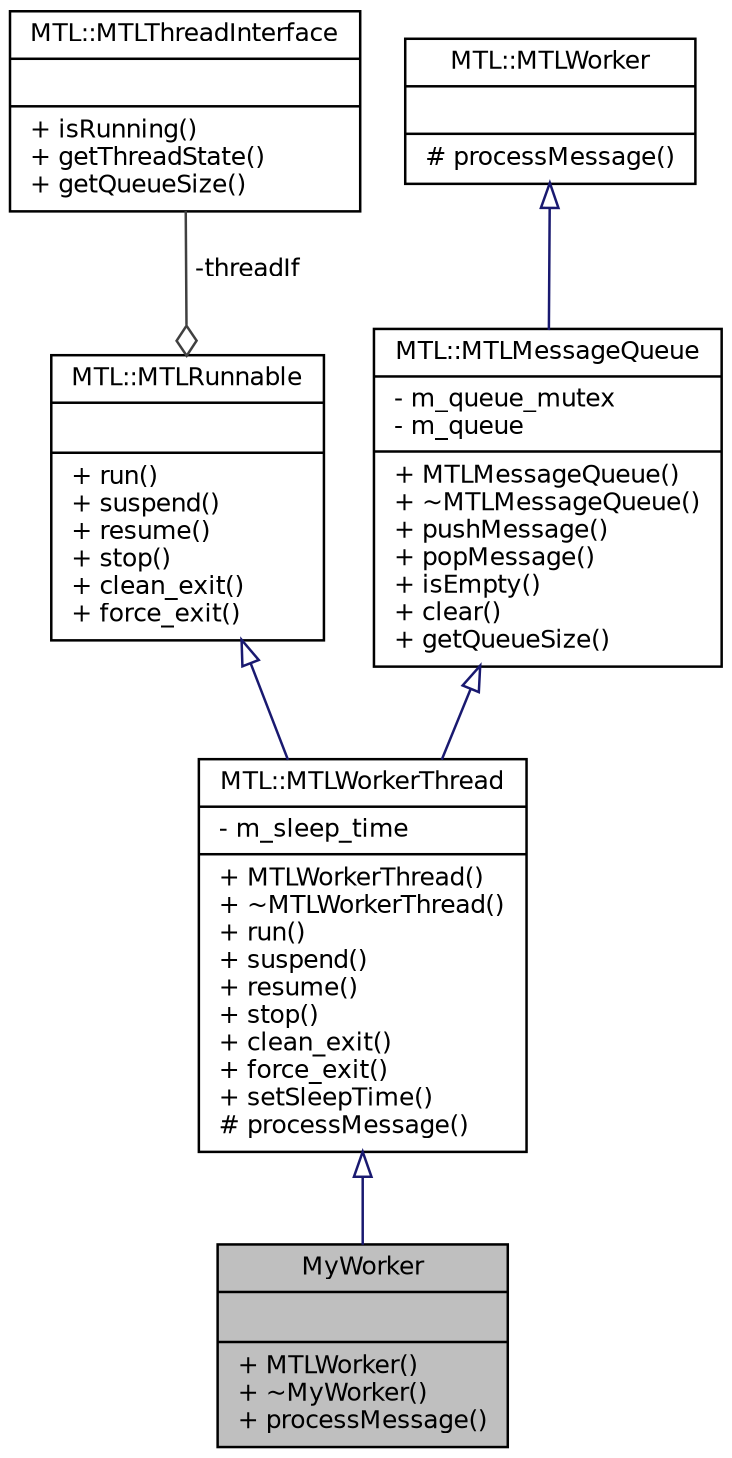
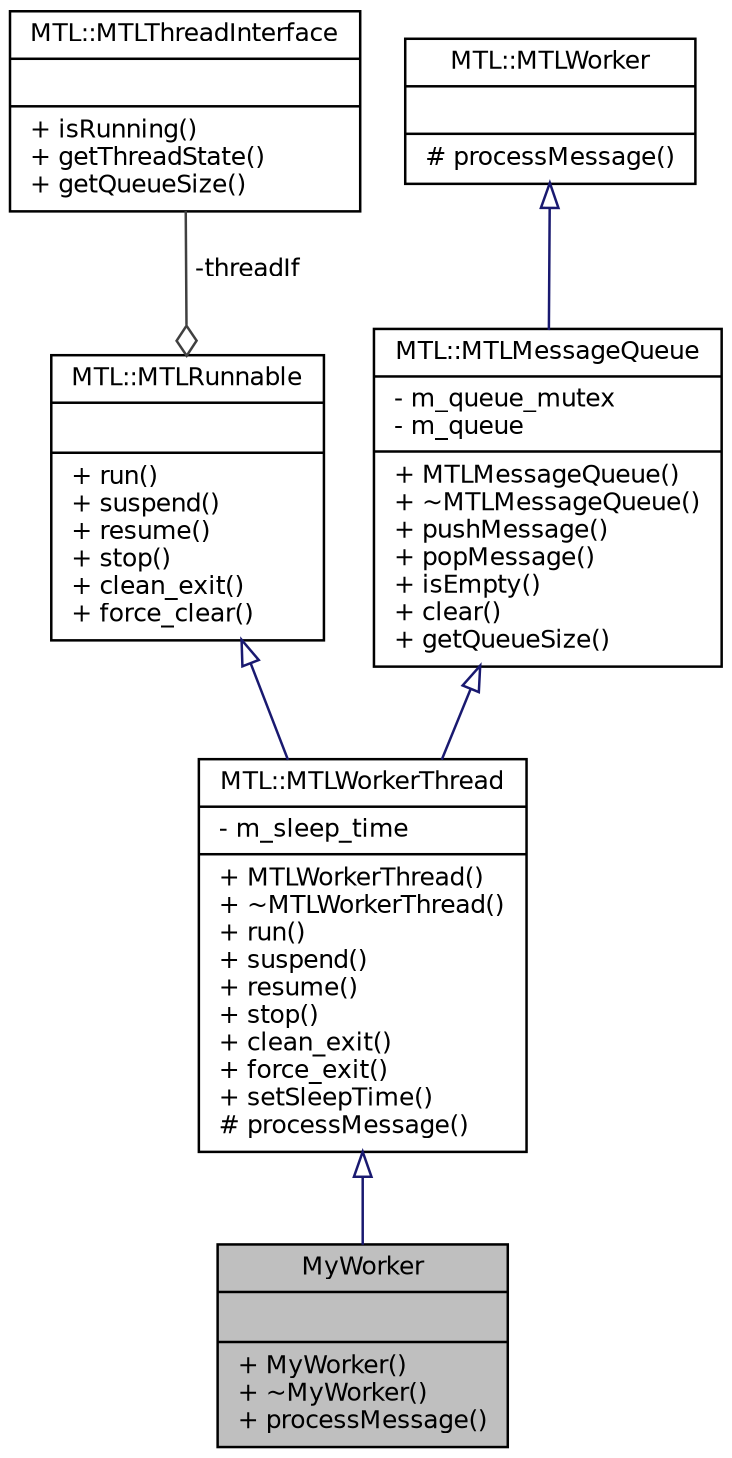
  digraph {
    node [color=black fillcolor=white fontname=Helvetica fontsize=10 shape=record style=filled]
    edge [arrowtail=onormal color=midnightblue dir=back fontname=Helvetica fontsize=10 labelfontname=Helvetica labelfontsize=10 style=solid]
-   n1 [fillcolor=grey75 fontcolor=black height=0.2 label="{MyWorker\n||+ MTLWorker()\l+ ~MyWorker()\l+ processMessage()\l}" width=0.4]
+   n1 [fillcolor=grey75 fontcolor=black height=0.2 label="{MyWorker\n||+ MyWorker()\l+ ~MyWorker()\l+ processMessage()\l}" width=0.4]
    n2 [height=0.2 label="{MTL::MTLWorkerThread\n|- m_sleep_time\l|+ MTLWorkerThread()\l+ ~MTLWorkerThread()\l+ run()\l+ suspend()\l+ resume()\l+ stop()\l+ clean_exit()\l+ force_exit()\l+ setSleepTime()\l# processMessage()\l}" width=0.4]
-   n3 [height=0.2 label="{MTL::MTLRunnable\n||+ run()\l+ suspend()\l+ resume()\l+ stop()\l+ clean_exit()\l+ force_exit()\l}" width=0.4]
+   n3 [height=0.2 label="{MTL::MTLRunnable\n||+ run()\l+ suspend()\l+ resume()\l+ stop()\l+ clean_exit()\l+ force_clear()\l}" width=0.4]
    n4 [height=0.2 label="{MTL::MTLThreadInterface\n||+ isRunning()\l+ getThreadState()\l+ getQueueSize()\l}" width=0.4]
    n5 [height=0.2 label="{MTL::MTLWorker\n||# processMessage()\l}" width=0.4]
    n6 [height=0.2 label="{MTL::MTLMessageQueue\n|- m_queue_mutex\l- m_queue\l|+ MTLMessageQueue()\l+ ~MTLMessageQueue()\l+ pushMessage()\l+ popMessage()\l+ isEmpty()\l+ clear()\l+ getQueueSize()\l}" width=0.4]
    n2 -> n1
    n3 -> n2
    n4 -> n3 [arrowhead=odiamond color=grey25 label=" -threadIf" arrowtail="" dir=""]
    n5 -> n6
    n6 -> n2
  }
